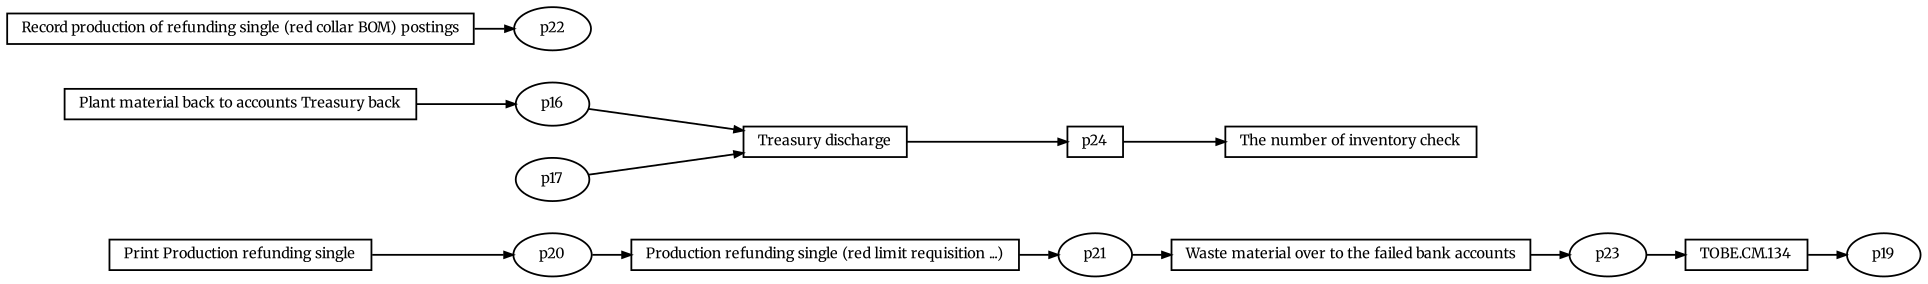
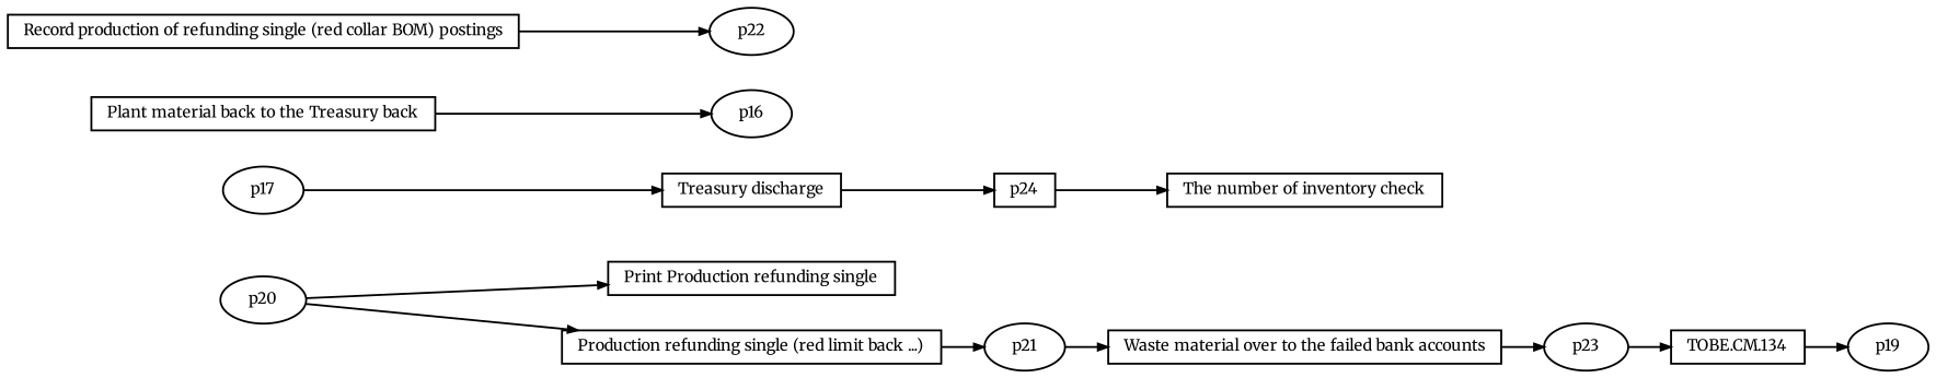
  digraph {
    fontname=Merriweather
    fontsize=8
    rankdir=LR
    ranksep=.3
    remincross=true
    node [fontname=Merriweather fontsize=8 shape=box]
    edge [arrowsize=0.5 fontname=Merriweather]
    n1 [height=.2 label="Print Production refunding single" width=.2]
    n2 [height=.2 label=p20 shape=oval width=.2]
-   n3 [height=.2 label="Production refunding single (red limit requisition ...)" width=.2]
+   n3 [height=.2 label="Production refunding single (red limit back ...)" width=.2]
    n4 [height=.2 label="Treasury discharge" width=.2]
    n5 [height=.2 label=p24 width=.2]
    n6 [height=.2 label="The number of inventory check" width=.2]
    n7 [height=.2 label="Waste material over to the failed bank accounts" width=.2]
    n8 [height=.2 label=p23 shape=oval width=.2]
    n9 [height=.2 label="TOBE.CM.134" width=.2]
    n10 [height=.2 label=p19 shape=oval width=.2]
-   n11 [height=.2 label="Plant material back to accounts Treasury back" width=.2]
+   n11 [height=.2 label="Plant material back to the Treasury back" width=.2]
    n12 [height=.2 label=p16 shape=oval width=.2]
    n13 [height=.2 label=p21 shape=oval width=.2]
    n14 [height=.2 label="Record production of refunding single (red collar BOM) postings" width=.2]
    n15 [height=.2 label=p22 shape=oval width=.2]
    n16 [height=.2 label=p17 shape=oval width=.2]
-   n1 -> n2
+   n2 -> n1
    n2 -> n3
    n3 -> n13
    n4 -> n5
    n5 -> n6
    n7 -> n8
    n8 -> n9
    n9 -> n10
    n11 -> n12
-   n12 -> n4
    n13 -> n7
    n14 -> n15
    n16 -> n4
  }
